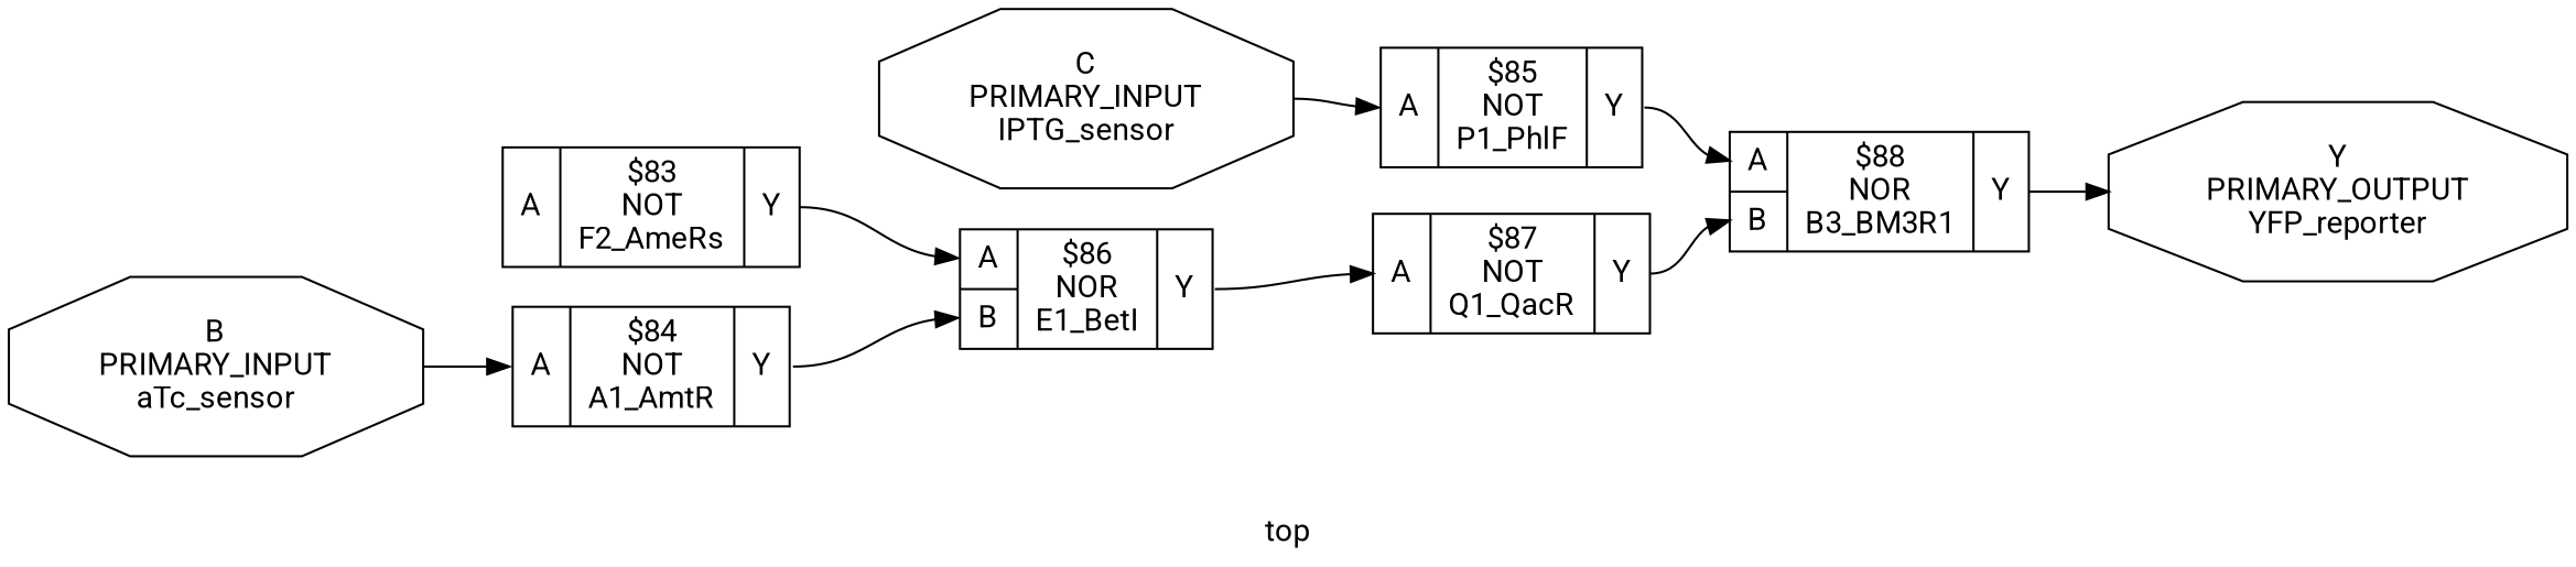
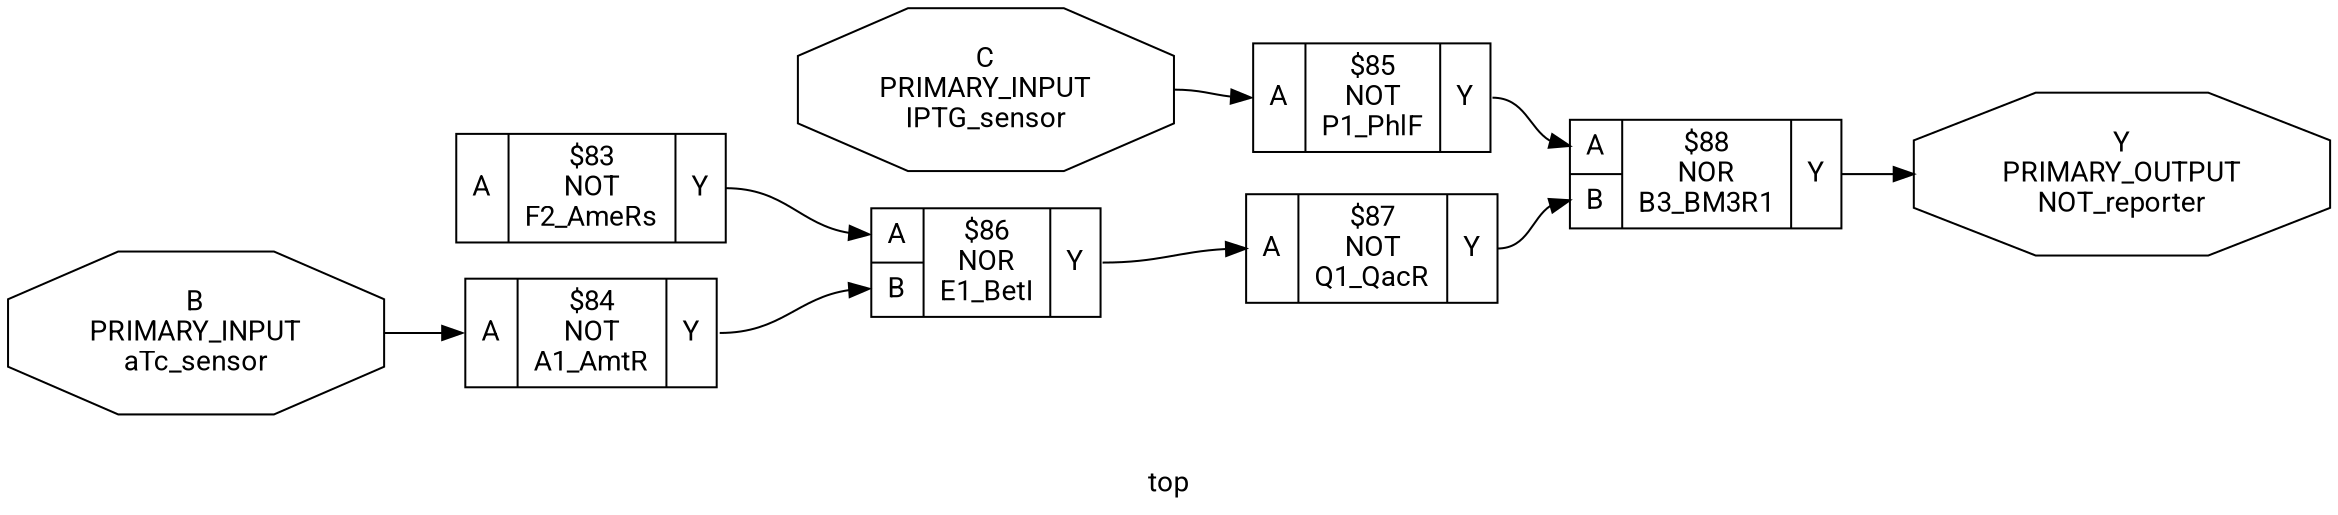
  digraph {
    fontname=Roboto
    label=top
    rankdir=LR
    remincross=true
    node [fontname=Roboto shape=record]
    edge [color=black fontcolor=black fontname=Roboto headport="p6:w" tailport="p9:e"]
    n1 [label="{{<p6> A}|$83\nNOT\nF2_AmeRs|{<p9> Y}}"]
    n2 [label="{{<p6> A|<p7> B}|$86\nNOR\nE1_BetI|{<p9> Y}}"]
    n3 [fontcolor=black label="B\nPRIMARY_INPUT\naTc_sensor" shape=octagon]
    n4 [label="{{<p6> A}|$84\nNOT\nA1_AmtR|{<p9> Y}}"]
    n5 [fontcolor=black label="C\nPRIMARY_INPUT\nIPTG_sensor" shape=octagon]
    n6 [label="{{<p6> A}|$85\nNOT\nP1_PhlF|{<p9> Y}}"]
    n7 [label="{{<p6> A|<p7> B}|$88\nNOR\nB3_BM3R1|{<p9> Y}}"]
-   n8 [fontcolor=black label="Y\nPRIMARY_OUTPUT\nYFP_reporter" shape=octagon]
+   n8 [fontcolor=black label="Y\nPRIMARY_OUTPUT\nNOT_reporter" shape=octagon]
    n9 [label="{{<p6> A}|$87\nNOT\nQ1_QacR|{<p9> Y}}"]
    n1 -> n2
    n2 -> n9
    n3 -> n4 [tailport=e]
    n4 -> n2 [headport="p7:w"]
    n5 -> n6 [tailport=e]
    n6 -> n7
    n7 -> n8 [headport=w]
    n9 -> n7 [headport="p7:w"]
  }
